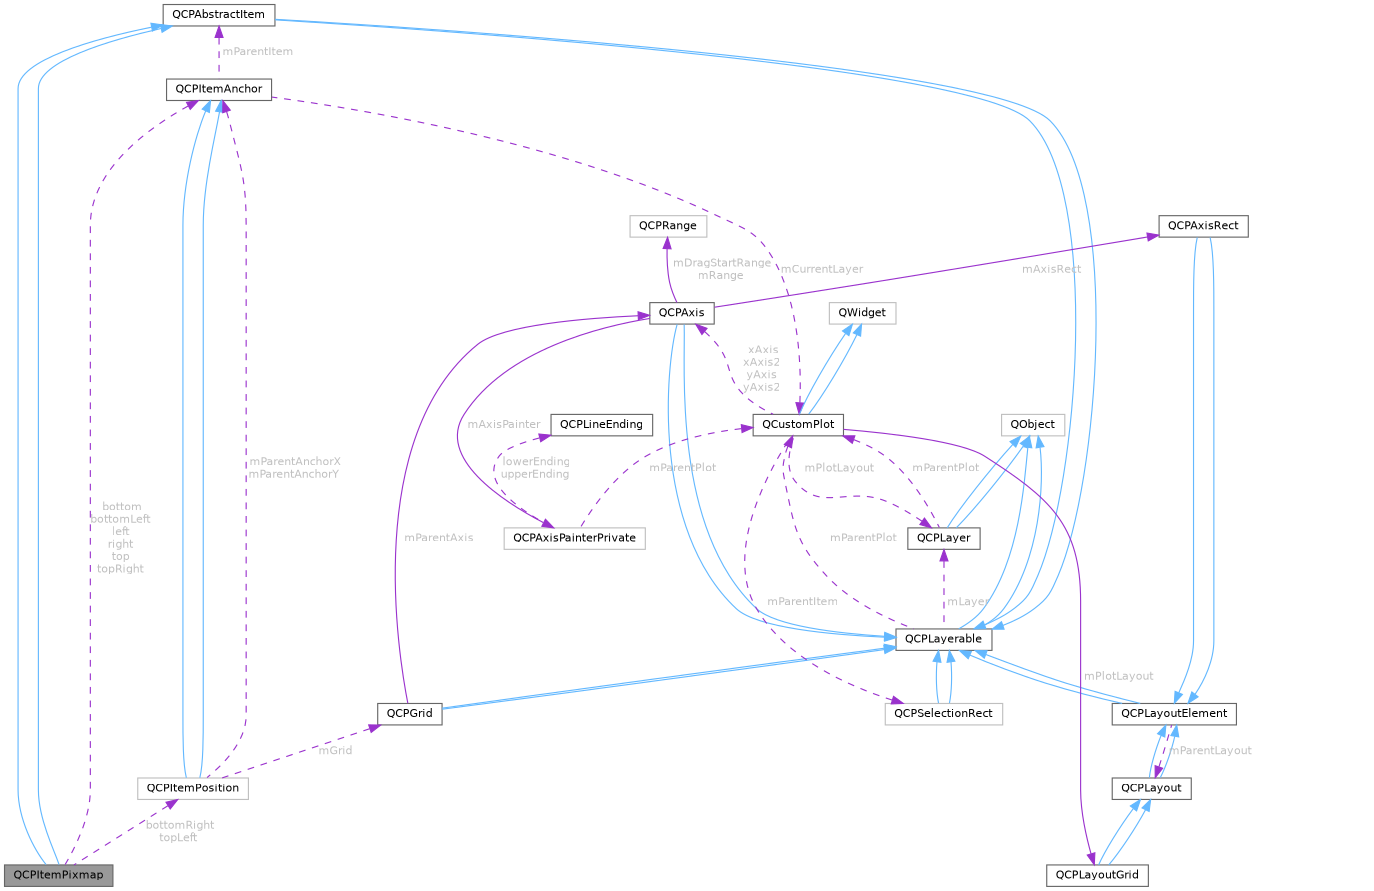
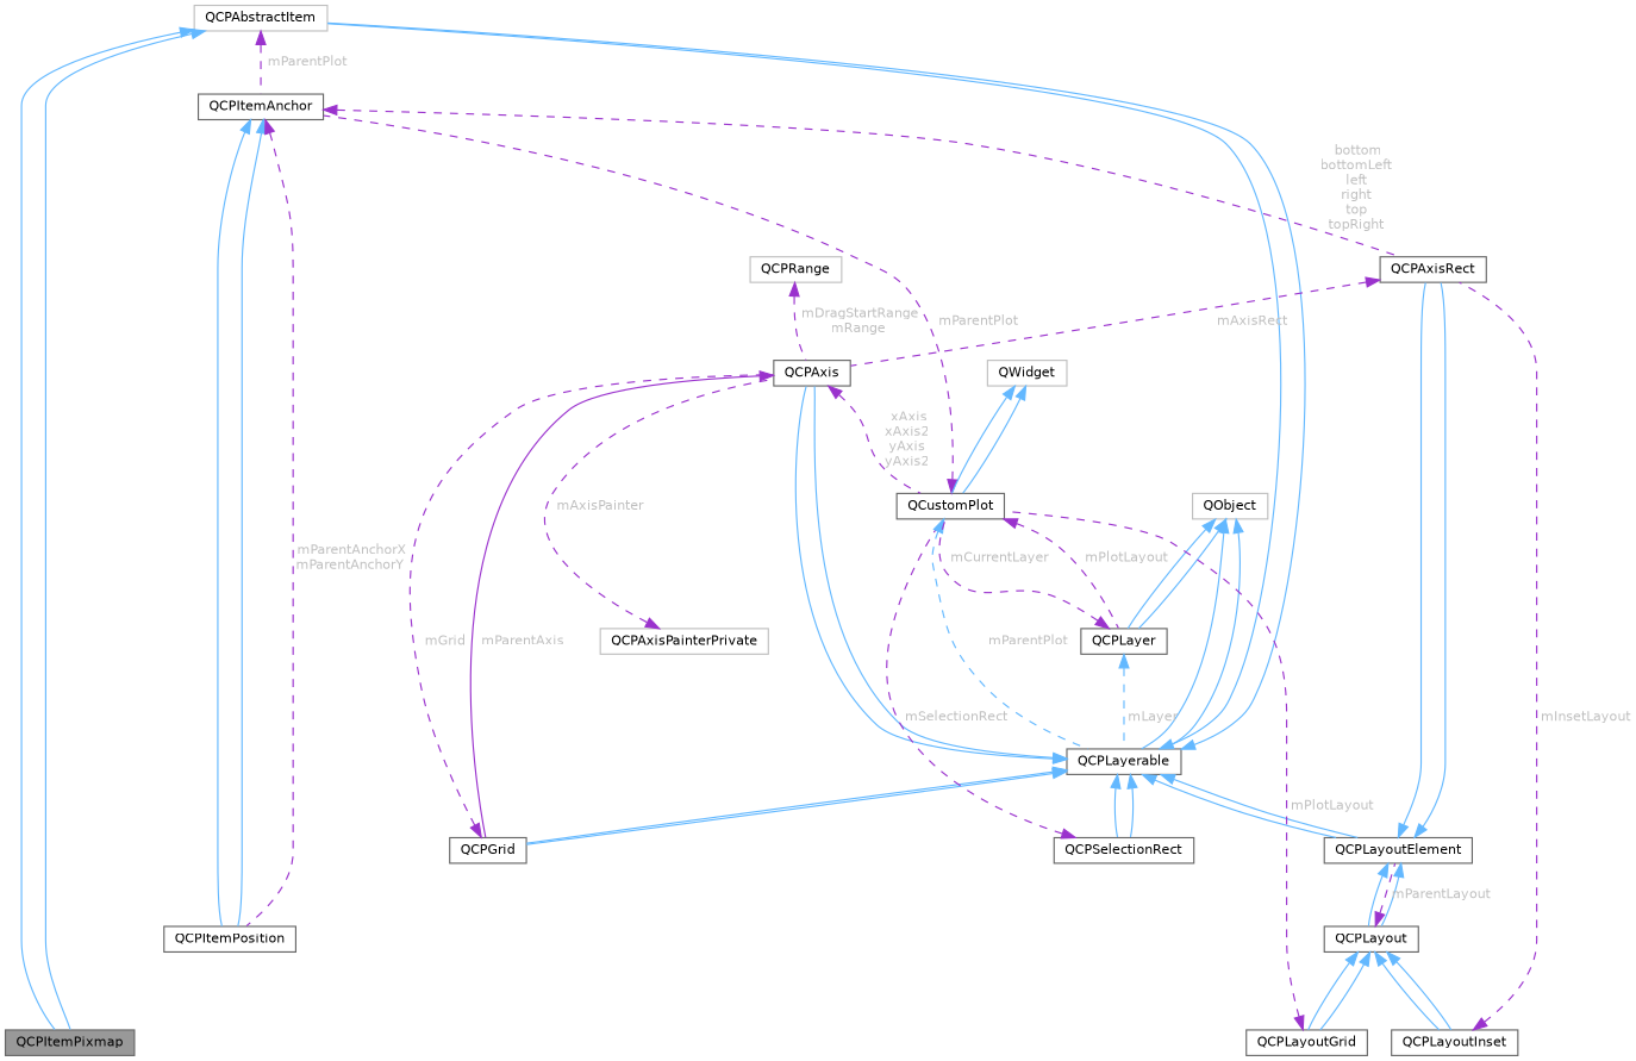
  digraph {
    node [color=gray40 fillcolor=white fontname=Helvetica fontsize=10 shape=box style=filled]
    edge [color=steelblue1 dir=back fontname=Helvetica fontsize=10 labelfontname=Helvetica labelfontsize=10 style=solid]
    n1 [fillcolor=grey60 fontcolor=black height=0.2 label=QCPItemPixmap width=0.4]
-   n2 [height=0.2 label=QCPAbstractItem width=0.4]
+   n2 [color=grey75 height=0.2 label=QCPAbstractItem width=0.4]
    n3 [height=0.2 label=QCPItemAnchor width=0.4]
-   n4 [color=grey75 height=0.2 label=QCPItemPosition width=0.4]
+   n4 [height=0.2 label=QCPItemPosition width=0.4]
    n5 [height=0.2 label=QCPLayerable width=0.4]
    n6 [height=0.2 label=QCPAxis width=0.4]
    n7 [height=0.2 label=QCPLayoutElement width=0.4]
    n8 [height=0.2 label=QCPGrid width=0.4]
-   n9 [color=grey75 height=0.2 label=QCPSelectionRect width=0.4]
+   n9 [height=0.2 label=QCPSelectionRect width=0.4]
    n10 [height=0.2 label=QCustomPlot width=0.4]
    n11 [height=0.2 label=QCPAxisRect width=0.4]
    n12 [height=0.2 label=QCPLayout width=0.4]
    n13 [color=grey75 height=0.2 label=QObject width=0.4]
    n14 [height=0.2 label=QCPLayer width=0.4]
    n15 [color=grey75 height=0.2 label=QCPAxisPainterPrivate width=0.4]
    n16 [color=grey75 height=0.2 label=QWidget width=0.4]
+   n17 [height=0.2 label=QCPLayoutInset width=0.4]
    n18 [height=0.2 label=QCPLayoutGrid width=0.4]
    n19 [color=grey75 height=0.2 label=QCPRange width=0.4]
-   n20 [height=0.2 label=QCPLineEnding width=0.4]
    n2 -> n1
    n2 -> n1
-   n2 -> n3 [color=darkorchid3 fontcolor=grey label=" mParentItem" style=dashed]
-   n3 -> n1 [color=darkorchid3 fontcolor=grey label=" bottom\nbottomLeft\nleft\nright\ntop\ntopRight" style=dashed]
+   n2 -> n3 [color=darkorchid3 fontcolor=grey label=" mParentPlot" style=dashed]
+   n3 -> n11 [color=darkorchid3 fontcolor=grey label=" bottom\nbottomLeft\nleft\nright\ntop\ntopRight" style=dashed]
    n3 -> n4
    n3 -> n4
    n3 -> n4 [color=darkorchid3 fontcolor=grey label=" mParentAnchorX\nmParentAnchorY" style=dashed]
-   n4 -> n1 [color=darkorchid3 fontcolor=grey label=" bottomRight\ntopLeft" style=dashed]
    n5 -> n2
    n5 -> n2
    n5 -> n6
    n5 -> n6
    n5 -> n7
    n5 -> n7
    n5 -> n8
    n5 -> n8
    n5 -> n9
    n5 -> n9
    n6 -> n8 [color=darkorchid3 fontcolor=grey label=" mParentAxis"]
    n6 -> n10 [color=darkorchid3 fontcolor=grey label=" xAxis\nxAxis2\nyAxis\nyAxis2" style=dashed]
    n7 -> n11
    n7 -> n11
    n7 -> n12
    n7 -> n12
-   n8 -> n4 [color=darkorchid3 fontcolor=grey label=" mGrid" style=dashed]
-   n9 -> n10 [color=darkorchid3 fontcolor=grey label=" mParentItem" style=dashed]
-   n10 -> n3 [color=darkorchid3 fontcolor=grey label=" mCurrentLayer" style=dashed]
-   n10 -> n5 [color=darkorchid3 fontcolor=grey label=" mParentPlot" style=dashed]
-   n10 -> n14 [color=darkorchid3 fontcolor=grey label=" mParentPlot" style=dashed]
-   n10 -> n15 [color=darkorchid3 fontcolor=grey label=" mParentPlot" style=dashed]
-   n11 -> n6 [color=darkorchid3 fontcolor=grey label=" mAxisRect"]
+   n8 -> n6 [color=darkorchid3 fontcolor=grey label=" mGrid" style=dashed]
+   n9 -> n10 [color=darkorchid3 fontcolor=grey label=" mSelectionRect" style=dashed]
+   n10 -> n3 [color=darkorchid3 fontcolor=grey label=" mParentPlot" style=dashed]
+   n10 -> n5 [fontcolor=grey label=" mParentPlot" style=dashed]
+   n10 -> n14 [color=darkorchid3 fontcolor=grey label=" mPlotLayout" style=dashed]
+   n11 -> n6 [color=darkorchid3 fontcolor=grey label=" mAxisRect" style=dashed]
    n12 -> n7 [color=darkorchid3 fontcolor=grey label=" mParentLayout" style=dashed]
+   n12 -> n17
+   n12 -> n17
    n12 -> n18
    n12 -> n18
    n13 -> n5
    n13 -> n5
    n13 -> n14
    n13 -> n14
-   n14 -> n5 [color=darkorchid3 fontcolor=grey label=" mLayer" style=dashed]
-   n14 -> n10 [color=darkorchid3 fontcolor=grey label=" mPlotLayout" style=dashed]
-   n15 -> n6 [color=darkorchid3 fontcolor=grey label=" mAxisPainter"]
+   n14 -> n5 [fontcolor=grey label=" mLayer" style=dashed]
+   n14 -> n10 [color=darkorchid3 fontcolor=grey label=" mCurrentLayer" style=dashed]
+   n15 -> n6 [color=darkorchid3 fontcolor=grey label=" mAxisPainter" style=dashed]
    n16 -> n10
    n16 -> n10
-   n18 -> n10 [color=darkorchid3 fontcolor=grey label=" mPlotLayout"]
-   n19 -> n6 [color=darkorchid3 fontcolor=grey label=" mDragStartRange\nmRange"]
-   n20 -> n15 [color=darkorchid3 fontcolor=grey label=" lowerEnding\nupperEnding" style=dashed]
+   n17 -> n11 [color=darkorchid3 fontcolor=grey label=" mInsetLayout" style=dashed]
+   n18 -> n10 [color=darkorchid3 fontcolor=grey label=" mPlotLayout" style=dashed]
+   n19 -> n6 [color=darkorchid3 fontcolor=grey label=" mDragStartRange\nmRange" style=dashed]
  }
